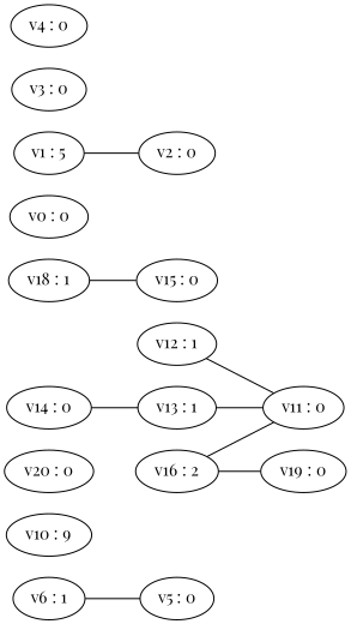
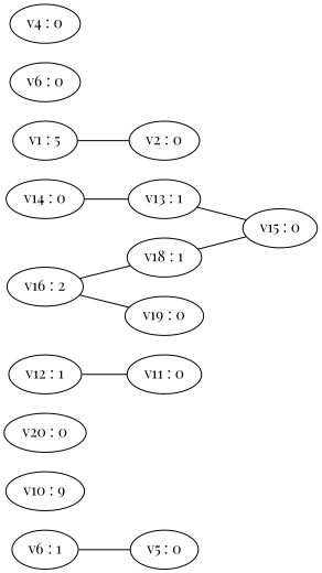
  strict graph {
    fontname="Playfair Display"
    rankdir=LR
    node [fontname="Playfair Display"]
    edge [fontname="Playfair Display"]
    n1 [label="v6 : 1"]
    n2 [label="v5 : 0"]
    n3 [label="v10 : 9"]
    n4 [label="v20 : 0"]
    n5 [label="v12 : 1"]
    n6 [label="v11 : 0"]
    n7 [label="v14 : 0"]
    n8 [label="v13 : 1"]
    n9 [label="v15 : 0"]
    n10 [label="v16 : 2"]
    n11 [label="v18 : 1"]
    n12 [label="v19 : 0"]
-   n13 [label="v0 : 0"]
    n14 [label="v1 : 5"]
    n15 [label="v2 : 0"]
-   n16 [label="v3 : 0"]
+   n16 [label="v6 : 0"]
    n17 [label="v4 : 0"]
    n1 -- n2
    n5 -- n6
    n7 -- n8
-   n8 -- n6
-   n10 -- n6
+   n8 -- n9
+   n10 -- n11
    n10 -- n12
    n11 -- n9
    n14 -- n15
  }
